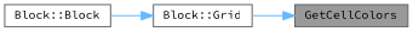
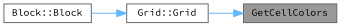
  digraph {
    fontname="Source Code Pro"
    rankdir=RL
    node [color=grey40 fillcolor=white fontname="Source Code Pro" fontsize=10 shape=box style=filled]
    edge [color=steelblue1 dir=back fontname="Source Code Pro" fontsize=10 labelfontname=Helvetica labelfontsize=10 style=solid]
    n1 [color=gray40 fillcolor=grey60 fontcolor=black height=0.2 label=GetCellColors width=0.4]
-   n2 [height=0.2 label="Block::Grid" width=0.4]
+   n2 [height=0.2 label="Grid::Grid" width=0.4]
    n3 [height=0.2 label="Block::Block" width=0.4]
    n1 -> n2
    n2 -> n3
  }
